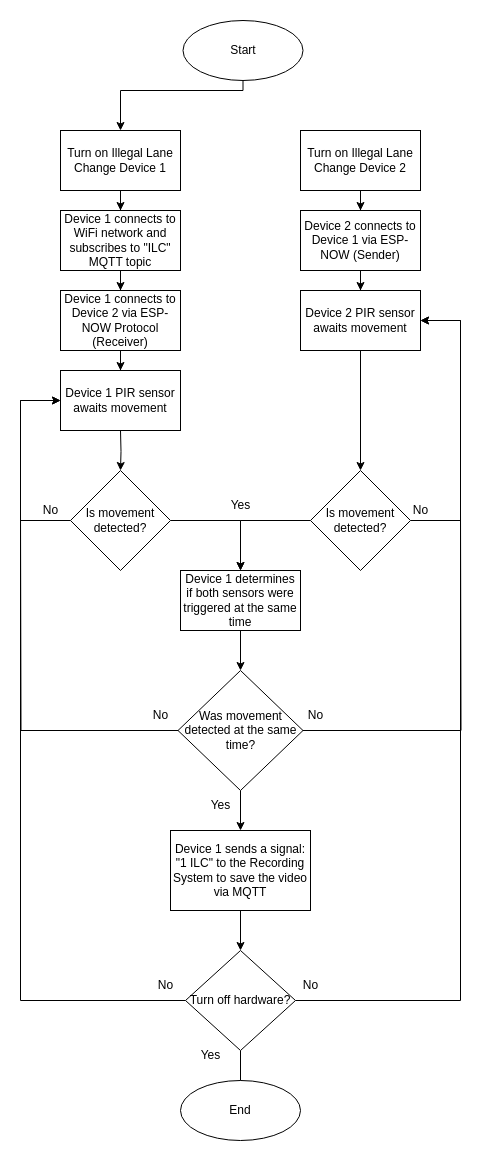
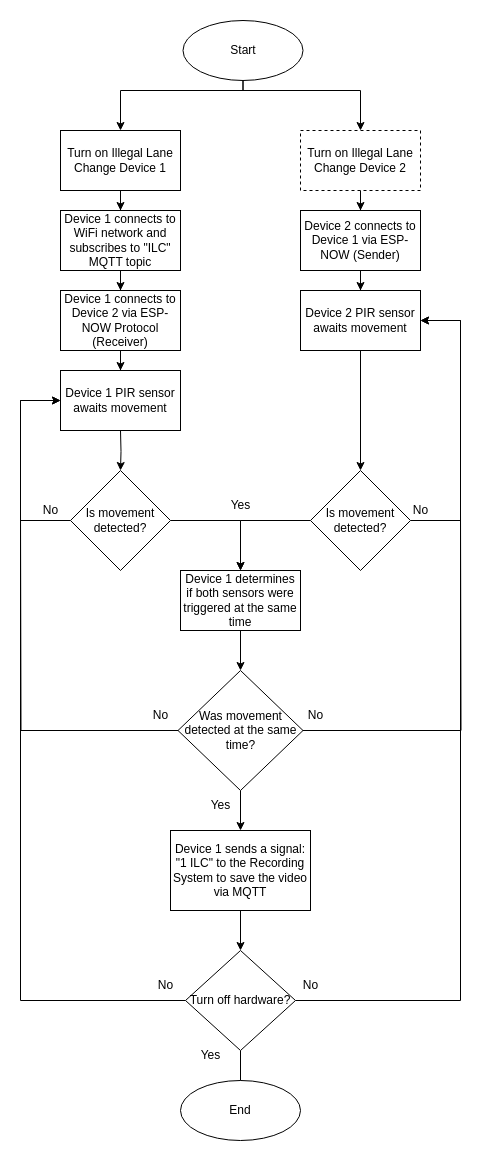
  <mxCell id="0" />
  <mxCell id="1" parent="0" />
  <mxCell id="2" style="edgeStyle=orthogonalEdgeStyle;rounded=0;orthogonalLoop=1;jettySize=auto;html=1;entryX=0.5;entryY=0;entryDx=0;entryDy=0;" edge="1" parent="1" source="4" target="31"><mxGeometry relative="1" as="geometry"><Array as="points"><mxPoint x="243" y="90" /><mxPoint x="120" y="90" /></Array></mxGeometry></mxCell>
+ <mxCell id="3" style="edgeStyle=orthogonalEdgeStyle;rounded=0;orthogonalLoop=1;jettySize=auto;html=1;entryX=0.5;entryY=0;entryDx=0;entryDy=0;" edge="1" parent="1" source="4" target="37"><mxGeometry relative="1" as="geometry"><Array as="points"><mxPoint x="243" y="90" /><mxPoint x="360" y="90" /></Array></mxGeometry></mxCell>
  <mxCell id="4" value="Start" style="ellipse;whiteSpace=wrap;html=1;" parent="1" vertex="1"><mxGeometry x="182.5" y="20" width="120" height="60" as="geometry" /></mxCell>
  <mxCell id="5" style="edgeStyle=orthogonalEdgeStyle;rounded=0;orthogonalLoop=1;jettySize=auto;html=1;entryX=0.5;entryY=0;entryDx=0;entryDy=0;" parent="1" target="8" edge="1"><mxGeometry relative="1" as="geometry"><mxPoint x="120" y="430" as="sourcePoint" /></mxGeometry></mxCell>
  <mxCell id="6" style="edgeStyle=orthogonalEdgeStyle;rounded=0;orthogonalLoop=1;jettySize=auto;html=1;entryX=0;entryY=0.5;entryDx=0;entryDy=0;" parent="1" source="8" edge="1"><mxGeometry relative="1" as="geometry"><mxPoint x="60" y="400" as="targetPoint" /><Array as="points"><mxPoint x="20" y="520" /><mxPoint x="20" y="400" /></Array></mxGeometry></mxCell>
  <mxCell id="7" style="edgeStyle=orthogonalEdgeStyle;rounded=0;orthogonalLoop=1;jettySize=auto;html=1;entryX=0.5;entryY=0;entryDx=0;entryDy=0;" edge="1" parent="1" source="8" target="44"><mxGeometry relative="1" as="geometry" /></mxCell>
  <mxCell id="8" value="Is movement detected?" style="rhombus;whiteSpace=wrap;html=1;" parent="1" vertex="1"><mxGeometry x="70" y="470" width="100" height="100" as="geometry" /></mxCell>
  <mxCell id="9" style="edgeStyle=orthogonalEdgeStyle;rounded=0;orthogonalLoop=1;jettySize=auto;html=1;entryX=0.5;entryY=0;entryDx=0;entryDy=0;exitX=0.5;exitY=1;exitDx=0;exitDy=0;" parent="1" source="45" target="21" edge="1"><mxGeometry relative="1" as="geometry"><mxPoint x="240" y="940" as="sourcePoint" /></mxGeometry></mxCell>
  <mxCell id="10" style="edgeStyle=orthogonalEdgeStyle;rounded=0;orthogonalLoop=1;jettySize=auto;html=1;endArrow=none;endFill=0;" parent="1" source="13" edge="1"><mxGeometry relative="1" as="geometry"><mxPoint x="20" y="510" as="targetPoint" /></mxGeometry></mxCell>
  <mxCell id="11" style="edgeStyle=orthogonalEdgeStyle;rounded=0;orthogonalLoop=1;jettySize=auto;html=1;endArrow=none;endFill=0;" parent="1" source="13" edge="1"><mxGeometry relative="1" as="geometry"><mxPoint x="460" y="510" as="targetPoint" /></mxGeometry></mxCell>
  <mxCell id="12" style="edgeStyle=orthogonalEdgeStyle;rounded=0;orthogonalLoop=1;jettySize=auto;html=1;exitX=0.5;exitY=1;exitDx=0;exitDy=0;entryX=0.5;entryY=0;entryDx=0;entryDy=0;" edge="1" parent="1" source="13" target="45"><mxGeometry relative="1" as="geometry" /></mxCell>
  <mxCell id="13" value="Was movement detected at the same time?" style="rhombus;whiteSpace=wrap;html=1;" parent="1" vertex="1"><mxGeometry x="177.5" y="670" width="125" height="120" as="geometry" /></mxCell>
  <mxCell id="14" value="End" style="ellipse;whiteSpace=wrap;html=1;" parent="1" vertex="1"><mxGeometry x="180" y="1080" width="120" height="60" as="geometry" /></mxCell>
  <mxCell id="15" style="edgeStyle=orthogonalEdgeStyle;rounded=0;orthogonalLoop=1;jettySize=auto;html=1;entryX=1;entryY=0.5;entryDx=0;entryDy=0;" parent="1" source="17" target="42" edge="1"><mxGeometry relative="1" as="geometry"><mxPoint x="420" y="400" as="targetPoint" /><Array as="points"><mxPoint x="460" y="520" /><mxPoint x="460" y="320" /></Array></mxGeometry></mxCell>
  <mxCell id="16" style="edgeStyle=orthogonalEdgeStyle;rounded=0;orthogonalLoop=1;jettySize=auto;html=1;exitX=0;exitY=0.5;exitDx=0;exitDy=0;entryX=0.5;entryY=0;entryDx=0;entryDy=0;" edge="1" parent="1" source="17" target="44"><mxGeometry relative="1" as="geometry" /></mxCell>
  <mxCell id="17" value="Is movement detected?" style="rhombus;whiteSpace=wrap;html=1;" parent="1" vertex="1"><mxGeometry x="310" y="470" width="100" height="100" as="geometry" /></mxCell>
  <mxCell id="18" style="edgeStyle=orthogonalEdgeStyle;rounded=0;orthogonalLoop=1;jettySize=auto;html=1;exitX=0.5;exitY=1;exitDx=0;exitDy=0;entryX=0.5;entryY=0;entryDx=0;entryDy=0;endArrow=none;" parent="1" source="21" target="14" edge="1"><mxGeometry relative="1" as="geometry" /></mxCell>
  <mxCell id="19" style="edgeStyle=orthogonalEdgeStyle;rounded=0;orthogonalLoop=1;jettySize=auto;html=1;entryX=1;entryY=0.5;entryDx=0;entryDy=0;" edge="1" parent="1" source="21" target="42"><mxGeometry relative="1" as="geometry"><mxPoint x="450" y="480" as="targetPoint" /><Array as="points"><mxPoint x="460" y="1000" /><mxPoint x="460" y="320" /></Array></mxGeometry></mxCell>
  <mxCell id="20" style="edgeStyle=orthogonalEdgeStyle;rounded=0;orthogonalLoop=1;jettySize=auto;html=1;entryX=0;entryY=0.5;entryDx=0;entryDy=0;" edge="1" parent="1" source="21" target="40"><mxGeometry relative="1" as="geometry"><mxPoint x="70" y="1000" as="targetPoint" /><Array as="points"><mxPoint x="20" y="1000" /><mxPoint x="20" y="400" /></Array></mxGeometry></mxCell>
  <mxCell id="21" value="Turn off hardware?" style="rhombus;whiteSpace=wrap;html=1;" parent="1" vertex="1"><mxGeometry x="185" y="950" width="110" height="100" as="geometry" /></mxCell>
  <mxCell id="22" value="Yes" style="text;html=1;align=center;verticalAlign=middle;resizable=0;points=[];autosize=1;strokeColor=none;fillColor=none;" parent="1" vertex="1"><mxGeometry x="220" y="490" width="40" height="30" as="geometry" /></mxCell>
  <mxCell id="23" value="No" style="text;html=1;align=center;verticalAlign=middle;resizable=0;points=[];autosize=1;strokeColor=none;fillColor=none;" parent="1" vertex="1"><mxGeometry x="140" y="700" width="40" height="30" as="geometry" /></mxCell>
  <mxCell id="24" value="No" style="text;html=1;align=center;verticalAlign=middle;resizable=0;points=[];autosize=1;strokeColor=none;fillColor=none;" parent="1" vertex="1"><mxGeometry x="295" y="700" width="40" height="30" as="geometry" /></mxCell>
  <mxCell id="25" value="No" style="text;html=1;align=center;verticalAlign=middle;resizable=0;points=[];autosize=1;strokeColor=none;fillColor=none;" parent="1" vertex="1"><mxGeometry x="30" y="495" width="40" height="30" as="geometry" /></mxCell>
  <mxCell id="26" value="No" style="text;html=1;align=center;verticalAlign=middle;resizable=0;points=[];autosize=1;strokeColor=none;fillColor=none;" parent="1" vertex="1"><mxGeometry x="400" y="495" width="40" height="30" as="geometry" /></mxCell>
  <mxCell id="27" value="Yes" style="text;html=1;align=center;verticalAlign=middle;resizable=0;points=[];autosize=1;strokeColor=none;fillColor=none;" parent="1" vertex="1"><mxGeometry x="200" y="790" width="40" height="30" as="geometry" /></mxCell>
  <mxCell id="28" value="Yes" style="text;html=1;align=center;verticalAlign=middle;resizable=0;points=[];autosize=1;strokeColor=none;fillColor=none;" parent="1" vertex="1"><mxGeometry x="190" y="1040" width="40" height="30" as="geometry" /></mxCell>
  <mxCell id="29" value="No" style="text;html=1;align=center;verticalAlign=middle;resizable=0;points=[];autosize=1;strokeColor=none;fillColor=none;" parent="1" vertex="1"><mxGeometry x="290" y="970" width="40" height="30" as="geometry" /></mxCell>
  <mxCell id="30" style="edgeStyle=orthogonalEdgeStyle;rounded=0;orthogonalLoop=1;jettySize=auto;html=1;entryX=0.5;entryY=0;entryDx=0;entryDy=0;" edge="1" parent="1" source="31" target="33"><mxGeometry relative="1" as="geometry" /></mxCell>
  <mxCell id="31" value="Turn on Illegal Lane Change Device 1" style="whiteSpace=wrap;html=1;" vertex="1" parent="1"><mxGeometry x="60" y="130" width="120" height="60" as="geometry" /></mxCell>
  <mxCell id="32" style="edgeStyle=orthogonalEdgeStyle;rounded=0;orthogonalLoop=1;jettySize=auto;html=1;" edge="1" parent="1" source="33" target="35"><mxGeometry relative="1" as="geometry" /></mxCell>
  <mxCell id="33" value="Device 1 connects to WiFi network and subscribes to &quot;ILC&quot; MQTT topic" style="whiteSpace=wrap;html=1;" vertex="1" parent="1"><mxGeometry x="60" y="210" width="120" height="60" as="geometry" /></mxCell>
  <mxCell id="34" style="edgeStyle=orthogonalEdgeStyle;rounded=0;orthogonalLoop=1;jettySize=auto;html=1;entryX=0.5;entryY=0;entryDx=0;entryDy=0;" edge="1" parent="1" source="35" target="40"><mxGeometry relative="1" as="geometry" /></mxCell>
  <mxCell id="35" value="Device 1 connects to Device 2 via ESP-NOW Protocol (Receiver)" style="whiteSpace=wrap;html=1;" vertex="1" parent="1"><mxGeometry x="60" y="290" width="120" height="60" as="geometry" /></mxCell>
  <mxCell id="36" style="edgeStyle=orthogonalEdgeStyle;rounded=0;orthogonalLoop=1;jettySize=auto;html=1;" edge="1" parent="1" source="37" target="39"><mxGeometry relative="1" as="geometry" /></mxCell>
- <mxCell id="37" value="Turn on Illegal Lane Change Device 2" style="whiteSpace=wrap;html=1;" vertex="1" parent="1"><mxGeometry x="300" y="130" width="120" height="60" as="geometry" /></mxCell>
+ <mxCell id="37" value="Turn on Illegal Lane Change Device 2" style="whiteSpace=wrap;html=1;dashed=1;" vertex="1" parent="1"><mxGeometry x="300" y="130" width="120" height="60" as="geometry" /></mxCell>
  <mxCell id="38" style="edgeStyle=orthogonalEdgeStyle;rounded=0;orthogonalLoop=1;jettySize=auto;html=1;" edge="1" parent="1" source="39" target="42"><mxGeometry relative="1" as="geometry" /></mxCell>
  <mxCell id="39" value="Device 2 connects to Device 1 via ESP-NOW (Sender)" style="whiteSpace=wrap;html=1;" vertex="1" parent="1"><mxGeometry x="300" y="210" width="120" height="60" as="geometry" /></mxCell>
  <mxCell id="40" value="Device 1 PIR sensor awaits movement" style="whiteSpace=wrap;html=1;" vertex="1" parent="1"><mxGeometry x="60" y="370" width="120" height="60" as="geometry" /></mxCell>
  <mxCell id="41" style="edgeStyle=orthogonalEdgeStyle;rounded=0;orthogonalLoop=1;jettySize=auto;html=1;entryX=0.5;entryY=0;entryDx=0;entryDy=0;" edge="1" parent="1" source="42" target="17"><mxGeometry relative="1" as="geometry" /></mxCell>
  <mxCell id="42" value="Device 2 PIR sensor awaits movement" style="whiteSpace=wrap;html=1;" vertex="1" parent="1"><mxGeometry x="300" y="290" width="120" height="60" as="geometry" /></mxCell>
  <mxCell id="43" style="edgeStyle=orthogonalEdgeStyle;rounded=0;orthogonalLoop=1;jettySize=auto;html=1;entryX=0.5;entryY=0;entryDx=0;entryDy=0;" edge="1" parent="1" source="44" target="13"><mxGeometry relative="1" as="geometry" /></mxCell>
  <mxCell id="44" value="Device 1 determines if both sensors were triggered at the same time" style="whiteSpace=wrap;html=1;" vertex="1" parent="1"><mxGeometry x="180" y="570" width="120" height="60" as="geometry" /></mxCell>
  <mxCell id="45" value="Device 1 sends a signal: &quot;1 ILC&quot; to the Recording System to save the video via MQTT" style="whiteSpace=wrap;html=1;" vertex="1" parent="1"><mxGeometry x="170" y="830" width="140" height="80" as="geometry" /></mxCell>
  <mxCell id="46" value="No" style="text;html=1;align=center;verticalAlign=middle;resizable=0;points=[];autosize=1;strokeColor=none;fillColor=none;" vertex="1" parent="1"><mxGeometry x="145" y="970" width="40" height="30" as="geometry" /></mxCell>
